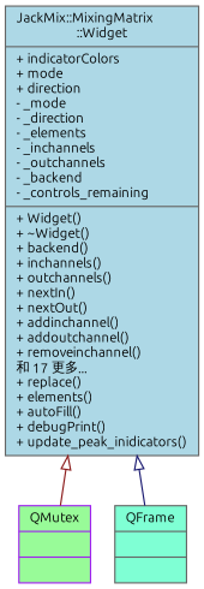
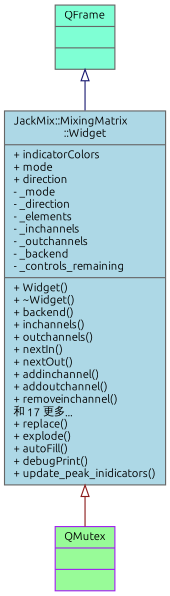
  digraph {
    fontname=Ubuntu
    node [color=gray40 fontname=Ubuntu fontsize=10 shape=record style=filled]
    edge [arrowtail=onormal dir=back fontname=Ubuntu fontsize=10 labelfontname=Helvetica labelfontsize=10 style=solid]
-   n1 [fillcolor=lightblue fontcolor=black height=0.2 label="{JackMix::MixingMatrix\l::Widget\n|+ indicatorColors\l+ mode\l+ direction\l- _mode\l- _direction\l- _elements\l- _inchannels\l- _outchannels\l- _backend\l- _controls_remaining\l|+ Widget()\l+ ~Widget()\l+ backend()\l+ inchannels()\l+ outchannels()\l+ nextIn()\l+ nextOut()\l+ addinchannel()\l+ addoutchannel()\l+ removeinchannel()\l和 17 更多...\l+ replace()\l+ elements()\l+ autoFill()\l+ debugPrint()\l+ update_peak_inidicators()\l}" width=0.4]
+   n1 [fillcolor=lightblue fontcolor=black height=0.2 label="{JackMix::MixingMatrix\l::Widget\n|+ indicatorColors\l+ mode\l+ direction\l- _mode\l- _direction\l- _elements\l- _inchannels\l- _outchannels\l- _backend\l- _controls_remaining\l|+ Widget()\l+ ~Widget()\l+ backend()\l+ inchannels()\l+ outchannels()\l+ nextIn()\l+ nextOut()\l+ addinchannel()\l+ addoutchannel()\l+ removeinchannel()\l和 17 更多...\l+ replace()\l+ explode()\l+ autoFill()\l+ debugPrint()\l+ update_peak_inidicators()\l}" width=0.4]
    n2 [color=purple fillcolor=palegreen height=0.2 label="{QMutex\n||}" width=0.4]
    n3 [fillcolor=aquamarine height=0.2 label="{QFrame\n||}" width=0.4]
    n1 -> n2 [color=firebrick4]
-   n1 -> n3 [color=midnightblue]
+   n3 -> n1 [color=midnightblue]
  }
